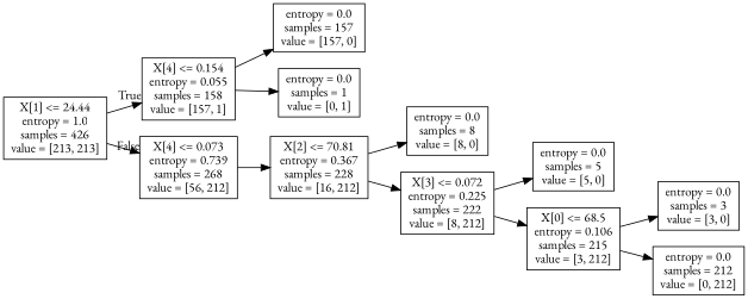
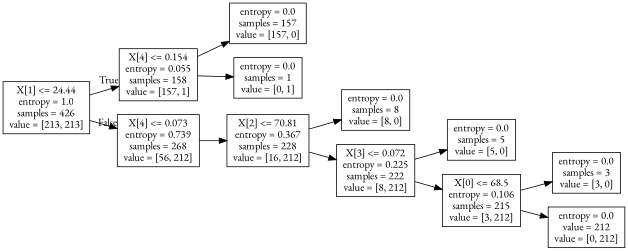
  digraph {
    fontname="EB Garamond"
    rankdir=LR
    node [fontname="EB Garamond" shape=box]
    edge [fontname="EB Garamond"]
    n1 [label="X[1] <= 24.44\nentropy = 1.0\nsamples = 426\nvalue = [213, 213]"]
    n2 [label="X[4] <= 0.154\nentropy = 0.055\nsamples = 158\nvalue = [157, 1]"]
    n3 [label="X[4] <= 0.073\nentropy = 0.739\nsamples = 268\nvalue = [56, 212]"]
    n4 [label="entropy = 0.0\nsamples = 157\nvalue = [157, 0]"]
    n5 [label="entropy = 0.0\nsamples = 1\nvalue = [0, 1]"]
    n6 [label="X[2] <= 70.81\nentropy = 0.367\nsamples = 228\nvalue = [16, 212]"]
    n7 [label="entropy = 0.0\nsamples = 8\nvalue = [8, 0]"]
    n8 [label="X[3] <= 0.072\nentropy = 0.225\nsamples = 222\nvalue = [8, 212]"]
    n9 [label="entropy = 0.0\nsamples = 5\nvalue = [5, 0]"]
    n10 [label="X[0] <= 68.5\nentropy = 0.106\nsamples = 215\nvalue = [3, 212]"]
    n11 [label="entropy = 0.0\nsamples = 3\nvalue = [3, 0]"]
-   n12 [label="entropy = 0.0\nsamples = 212\nvalue = [0, 212]"]
+   n12 [label="entropy = 0.0\nvalue = 212\nvalue = [0, 212]"]
    n1 -> n2 [headlabel=True labelangle=45 labeldistance=2.5]
    n1 -> n3 [headlabel=False labelangle=-45 labeldistance=2.5]
    n2 -> n4
    n2 -> n5
    n3 -> n6
    n6 -> n7
    n6 -> n8
    n8 -> n9
    n8 -> n10
    n10 -> n11
    n10 -> n12
  }
